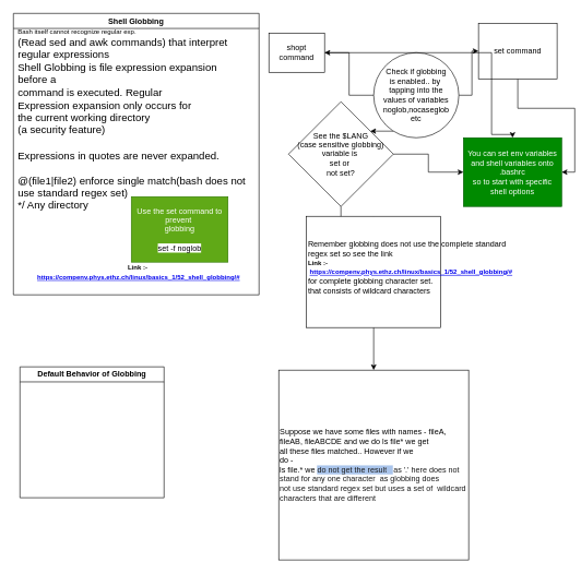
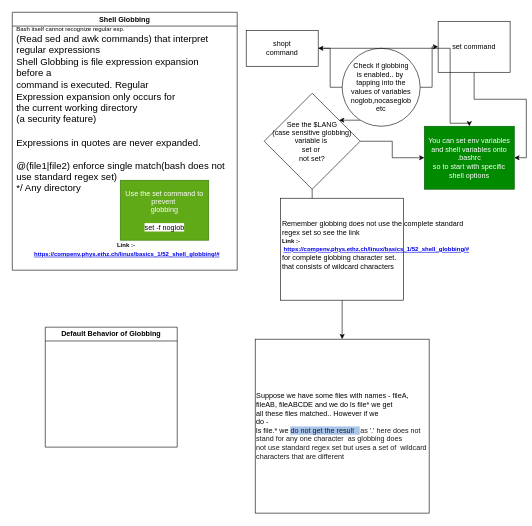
  <mxCell id="0" />
  <mxCell id="1" parent="0" />
  <mxCell id="2" value="Shell Globbing" style="swimlane;whiteSpace=wrap;html=1;" parent="1" vertex="1"><mxGeometry x="20" y="20" width="375" height="430" as="geometry" /></mxCell>
  <mxCell id="3" value="&lt;div&gt;&lt;font style=&quot;font-size: 10px;&quot;&gt;Bash itself cannot recognize regular exp.&lt;/font&gt;&lt;/div&gt;&lt;div&gt;&lt;font size=&quot;3&quot; style=&quot;&quot;&gt;(Read sed and awk commands) that interpret&lt;/font&gt;&lt;/div&gt;&lt;div&gt;&lt;font size=&quot;3&quot; style=&quot;&quot;&gt;regular expressions&lt;/font&gt;&lt;/div&gt;&lt;font size=&quot;3&quot; style=&quot;&quot;&gt;Shell Globbing is file expression expansion&amp;nbsp;&lt;/font&gt;&lt;div&gt;&lt;span style=&quot;background-color: initial;&quot;&gt;&lt;font size=&quot;3&quot;&gt;before a&amp;nbsp;&lt;/font&gt;&lt;/span&gt;&lt;/div&gt;&lt;div&gt;&lt;font size=&quot;3&quot;&gt;&lt;span style=&quot;background-color: initial;&quot;&gt;command&amp;nbsp;&lt;/span&gt;&lt;span style=&quot;background-color: initial;&quot;&gt;is executed.&amp;nbsp;&lt;/span&gt;&lt;span style=&quot;background-color: initial;&quot;&gt;Regular&amp;nbsp;&lt;/span&gt;&lt;/font&gt;&lt;/div&gt;&lt;div&gt;&lt;font size=&quot;3&quot;&gt;&lt;span style=&quot;background-color: initial;&quot;&gt;Expression&amp;nbsp;&lt;/span&gt;&lt;span style=&quot;background-color: initial;&quot;&gt;expansion only occurs&amp;nbsp;&lt;/span&gt;&lt;span style=&quot;background-color: initial;&quot;&gt;for&amp;nbsp;&lt;/span&gt;&lt;/font&gt;&lt;/div&gt;&lt;div&gt;&lt;font size=&quot;3&quot;&gt;&lt;span style=&quot;background-color: initial;&quot;&gt;the&amp;nbsp;&lt;/span&gt;&lt;span style=&quot;background-color: initial;&quot;&gt;current working directory&amp;nbsp;&lt;/span&gt;&lt;/font&gt;&lt;/div&gt;&lt;div&gt;&lt;span style=&quot;background-color: initial;&quot;&gt;&lt;font size=&quot;3&quot;&gt;(a security feature)&amp;nbsp;&lt;/font&gt;&lt;/span&gt;&lt;/div&gt;&lt;div&gt;&lt;span style=&quot;background-color: initial;&quot;&gt;&lt;font size=&quot;3&quot;&gt;&lt;br&gt;&lt;/font&gt;&lt;/span&gt;&lt;/div&gt;&lt;div&gt;&lt;span style=&quot;background-color: initial;&quot;&gt;&lt;font size=&quot;3&quot;&gt;Expressions in quotes are never expanded.&lt;/font&gt;&lt;/span&gt;&lt;/div&gt;&lt;div&gt;&lt;div style=&quot;&quot;&gt;&lt;span style=&quot;background-color: initial;&quot;&gt;&lt;font size=&quot;3&quot; style=&quot;&quot;&gt;&lt;br&gt;&lt;/font&gt;&lt;/span&gt;&lt;/div&gt;&lt;div style=&quot;&quot;&gt;&lt;font size=&quot;3&quot;&gt;@(file1|file2) enforce single match(bash does not&lt;/font&gt;&lt;/div&gt;&lt;div style=&quot;&quot;&gt;&lt;font size=&quot;3&quot;&gt;use standard regex set)&lt;/font&gt;&lt;/div&gt;&lt;div style=&quot;&quot;&gt;&lt;font size=&quot;3&quot;&gt;*/ Any directory&amp;nbsp;&lt;/font&gt;&lt;/div&gt;&lt;div style=&quot;&quot;&gt;&lt;span style=&quot;background-color: initial;&quot;&gt;&lt;font size=&quot;3&quot; style=&quot;&quot;&gt;&lt;br&gt;&lt;/font&gt;&lt;/span&gt;&lt;/div&gt;&lt;div style=&quot;&quot;&gt;&lt;span style=&quot;background-color: initial;&quot;&gt;&lt;font size=&quot;3&quot; style=&quot;&quot;&gt;&lt;br&gt;&lt;/font&gt;&lt;/span&gt;&lt;/div&gt;&lt;div style=&quot;&quot;&gt;&lt;span style=&quot;background-color: initial;&quot;&gt;&lt;font size=&quot;3&quot; style=&quot;&quot;&gt;&lt;br&gt;&lt;/font&gt;&lt;/span&gt;&lt;/div&gt;&lt;div style=&quot;&quot;&gt;&lt;span style=&quot;background-color: initial;&quot;&gt;&lt;font size=&quot;3&quot; style=&quot;&quot;&gt;&lt;br&gt;&lt;/font&gt;&lt;/span&gt;&lt;/div&gt;&lt;div style=&quot;font-size: 17px;&quot;&gt;&lt;span style=&quot;background-color: initial;&quot;&gt;&lt;br&gt;&lt;/span&gt;&lt;/div&gt;&lt;/div&gt;" style="text;html=1;align=left;verticalAlign=middle;resizable=0;points=[];autosize=1;strokeColor=none;fillColor=none;" parent="2" vertex="1"><mxGeometry x="5" y="15" width="370" height="390" as="geometry" /></mxCell>
  <mxCell id="4" value="&lt;font size=&quot;1&quot;&gt;&lt;b&gt;Link :-&amp;nbsp;&lt;a href=&quot;https://compenv.phys.ethz.ch/linux/basics_1/52_shell_globbing/#&quot;&gt;https://compenv.phys.ethz.ch/linux/basics_1/52_shell_globbing/#&lt;/a&gt;&lt;/b&gt;&lt;/font&gt;" style="text;html=1;align=center;verticalAlign=middle;whiteSpace=wrap;rounded=0;" parent="2" vertex="1"><mxGeometry x="42" y="300" width="296" height="190" as="geometry" /></mxCell>
  <mxCell id="5" value="Use the set command to prevent&amp;nbsp;&lt;div&gt;globbing&lt;/div&gt;&lt;div&gt;&lt;br&gt;&lt;/div&gt;&lt;div&gt;&lt;span style=&quot;background-color: rgb(255, 255, 255);&quot;&gt;&lt;font color=&quot;#000000&quot;&gt;set -f noglob&lt;/font&gt;&lt;/span&gt;&lt;/div&gt;" style="rounded=0;whiteSpace=wrap;html=1;fillColor=#60a917;fontColor=#ffffff;strokeColor=#2D7600;" parent="2" vertex="1"><mxGeometry x="180" y="280" width="147.5" height="100" as="geometry" /></mxCell>
  <mxCell id="6" value="" style="edgeStyle=orthogonalEdgeStyle;rounded=0;orthogonalLoop=1;jettySize=auto;html=1;" edge="1" parent="1" source="8" target="10"><mxGeometry relative="1" as="geometry" /></mxCell>
  <mxCell id="7" value="" style="edgeStyle=orthogonalEdgeStyle;rounded=0;orthogonalLoop=1;jettySize=auto;html=1;" edge="1" parent="1" source="8" target="20"><mxGeometry relative="1" as="geometry" /></mxCell>
  <mxCell id="8" value="See the $LANG&lt;div&gt;(case sensitive globbing)&lt;br&gt;&lt;div&gt;variable is&amp;nbsp;&lt;/div&gt;&lt;div&gt;set or&amp;nbsp;&lt;/div&gt;&lt;div&gt;not set?&lt;/div&gt;&lt;/div&gt;" style="rhombus;whiteSpace=wrap;html=1;" vertex="1" parent="1"><mxGeometry x="440" y="155" width="160" height="160" as="geometry" /></mxCell>
  <mxCell id="9" value="" style="edgeStyle=orthogonalEdgeStyle;rounded=0;orthogonalLoop=1;jettySize=auto;html=1;" edge="1" parent="1" source="10" target="11"><mxGeometry relative="1" as="geometry" /></mxCell>
  <mxCell id="10" value="Remember globbing&amp;nbsp;&lt;span style=&quot;background-color: initial;&quot;&gt;does not use the&amp;nbsp;&lt;/span&gt;&lt;span style=&quot;background-color: initial;&quot;&gt;complete&amp;nbsp;&lt;/span&gt;&lt;span style=&quot;background-color: initial;&quot;&gt;standard regex set so see the link&lt;/span&gt;&lt;div&gt;&lt;b style=&quot;font-size: x-small; text-align: center;&quot;&gt;Link :-&amp;nbsp;&lt;a href=&quot;https://compenv.phys.ethz.ch/linux/basics_1/52_shell_globbing/#&quot;&gt;https://compenv.phys.ethz.ch/linux/basics_1/52_shell_globbing/#&lt;/a&gt;&lt;/b&gt;&lt;span style=&quot;background-color: initial;&quot;&gt;&lt;br&gt;&lt;/span&gt;&lt;/div&gt;&lt;div&gt;for complete globbing character set.&lt;/div&gt;&lt;div&gt;that consists of wildcard characters&amp;nbsp;&lt;/div&gt;&lt;div&gt;&lt;br&gt;&lt;/div&gt;" style="whiteSpace=wrap;html=1;align=left;" vertex="1" parent="1"><mxGeometry x="467.5" y="330" width="205" height="170" as="geometry" /></mxCell>
  <mxCell id="11" value="Suppose we have some files with names - fileA, fileAB, fileABCDE and we do ls file* we get&lt;div&gt;all these files matched.. However if we&amp;nbsp;&lt;/div&gt;&lt;div&gt;&lt;span style=&quot;background-color: initial;&quot;&gt;do -&amp;nbsp;&lt;/span&gt;&lt;br&gt;&lt;/div&gt;&lt;div&gt;ls file.* we &lt;span style=&quot;background-color: rgb(169, 196, 235);&quot;&gt;&lt;font color=&quot;#1a1a1a&quot;&gt;do not get the result&lt;/font&gt;&lt;/span&gt;&lt;span style=&quot;color: rgb(255, 153, 204); background-color: rgb(169, 196, 235);&quot;&gt;&amp;nbsp; &amp;nbsp;&lt;/span&gt;&lt;span style=&quot;background-color: rgb(255, 255, 255);&quot;&gt;&lt;font color=&quot;#1a1a1a&quot;&gt;as '.' here does not&amp;nbsp;&lt;/font&gt;&lt;/span&gt;&lt;/div&gt;&lt;div&gt;&lt;span style=&quot;background-color: rgb(255, 255, 255);&quot;&gt;&lt;font color=&quot;#1a1a1a&quot;&gt;stand for any one character&amp;nbsp; as globbing does&amp;nbsp;&lt;/font&gt;&lt;/span&gt;&lt;/div&gt;&lt;div&gt;&lt;span style=&quot;background-color: rgb(255, 255, 255);&quot;&gt;&lt;font color=&quot;#1a1a1a&quot;&gt;not use standard regex set but uses a set of&amp;nbsp; wildcard&lt;/font&gt;&lt;/span&gt;&lt;/div&gt;&lt;div&gt;&lt;span style=&quot;background-color: rgb(255, 255, 255);&quot;&gt;&lt;font color=&quot;#1a1a1a&quot;&gt;characters that are different&lt;/font&gt;&lt;/span&gt;&lt;/div&gt;" style="whiteSpace=wrap;html=1;aspect=fixed;align=left;" vertex="1" parent="1"><mxGeometry x="425" y="565" width="290" height="290" as="geometry" /></mxCell>
  <mxCell id="12" value="" style="edgeStyle=orthogonalEdgeStyle;rounded=0;orthogonalLoop=1;jettySize=auto;html=1;" edge="1" parent="1" source="15" target="8"><mxGeometry relative="1" as="geometry"><Array as="points"><mxPoint x="570" y="130" /><mxPoint x="570" y="130" /></Array></mxGeometry></mxCell>
  <mxCell id="13" value="" style="edgeStyle=orthogonalEdgeStyle;rounded=0;orthogonalLoop=1;jettySize=auto;html=1;" edge="1" parent="1" source="15" target="17"><mxGeometry relative="1" as="geometry" /></mxCell>
  <mxCell id="14" value="" style="edgeStyle=orthogonalEdgeStyle;rounded=0;orthogonalLoop=1;jettySize=auto;html=1;" edge="1" parent="1" source="15" target="19"><mxGeometry relative="1" as="geometry" /></mxCell>
  <mxCell id="15" value="Check if globbing&lt;div&gt;is enabled.. by&amp;nbsp;&lt;/div&gt;&lt;div&gt;tapping into the&lt;/div&gt;&lt;div&gt;values of variables&lt;/div&gt;&lt;div&gt;noglob,nocaseglob&lt;/div&gt;&lt;div&gt;etc&lt;/div&gt;" style="ellipse;whiteSpace=wrap;html=1;aspect=fixed;" vertex="1" parent="1"><mxGeometry x="570" y="80" width="130" height="130" as="geometry" /></mxCell>
  <mxCell id="16" style="edgeStyle=orthogonalEdgeStyle;rounded=0;orthogonalLoop=1;jettySize=auto;html=1;entryX=1;entryY=0.5;entryDx=0;entryDy=0;" edge="1" parent="1" source="17" target="20"><mxGeometry relative="1" as="geometry" /></mxCell>
  <mxCell id="17" value="set command" style="whiteSpace=wrap;html=1;" vertex="1" parent="1"><mxGeometry x="730" y="35" width="120" height="85" as="geometry" /></mxCell>
  <mxCell id="18" style="edgeStyle=orthogonalEdgeStyle;rounded=0;orthogonalLoop=1;jettySize=auto;html=1;entryX=0.5;entryY=0;entryDx=0;entryDy=0;" edge="1" parent="1" source="19" target="20"><mxGeometry relative="1" as="geometry"><Array as="points"><mxPoint x="750" y="80" /><mxPoint x="750" y="205" /></Array></mxGeometry></mxCell>
- <mxCell id="19" value="shopt&lt;div&gt;command&lt;/div&gt;" style="whiteSpace=wrap;html=1;" vertex="1" parent="1"><mxGeometry x="410" y="50" width="85" height="60" as="geometry" /></mxCell>
+ <mxCell id="19" value="shopt&lt;div&gt;command&lt;/div&gt;" style="whiteSpace=wrap;html=1;" vertex="1" parent="1"><mxGeometry x="410" y="50" width="120" height="60" as="geometry" /></mxCell>
  <mxCell id="20" value="You can set env variables and shell variables onto .bashrc&lt;div&gt;so to start with specific&lt;/div&gt;&lt;div&gt;shell options&lt;/div&gt;" style="whiteSpace=wrap;html=1;fillColor=#008a00;fontColor=#ffffff;strokeColor=#005700;" vertex="1" parent="1"><mxGeometry x="707" y="210" width="150" height="105" as="geometry" /></mxCell>
- <mxCell id="21" value="Default Behavior of Globbing" style="swimlane;whiteSpace=wrap;html=1;" vertex="1" parent="1"><mxGeometry x="30" y="560" width="220" height="200" as="geometry" /></mxCell>
+ <mxCell id="21" value="Default Behavior of Globbing" style="swimlane;whiteSpace=wrap;html=1;" vertex="1" parent="1"><mxGeometry x="75" y="545" width="220" height="200" as="geometry" /></mxCell>
